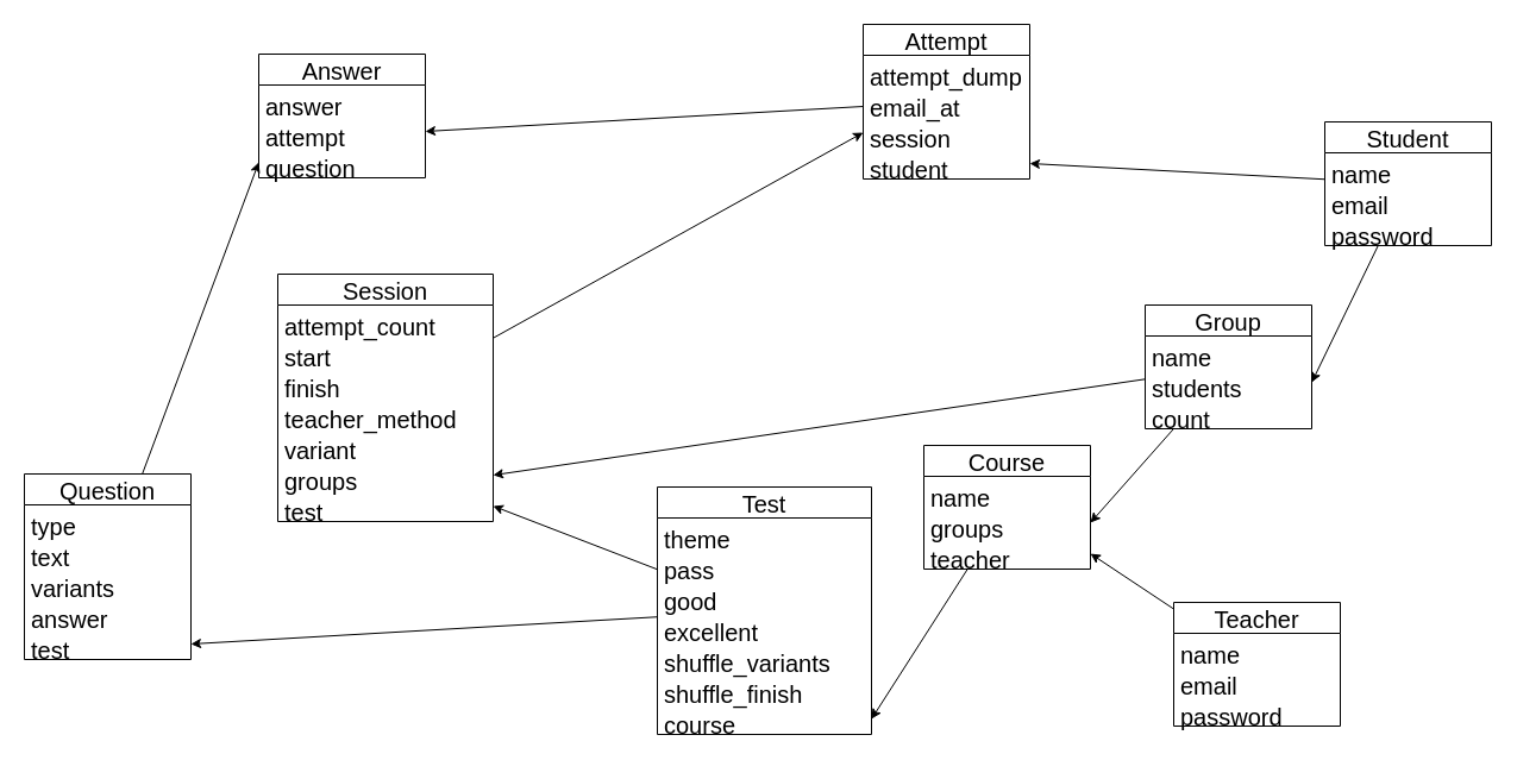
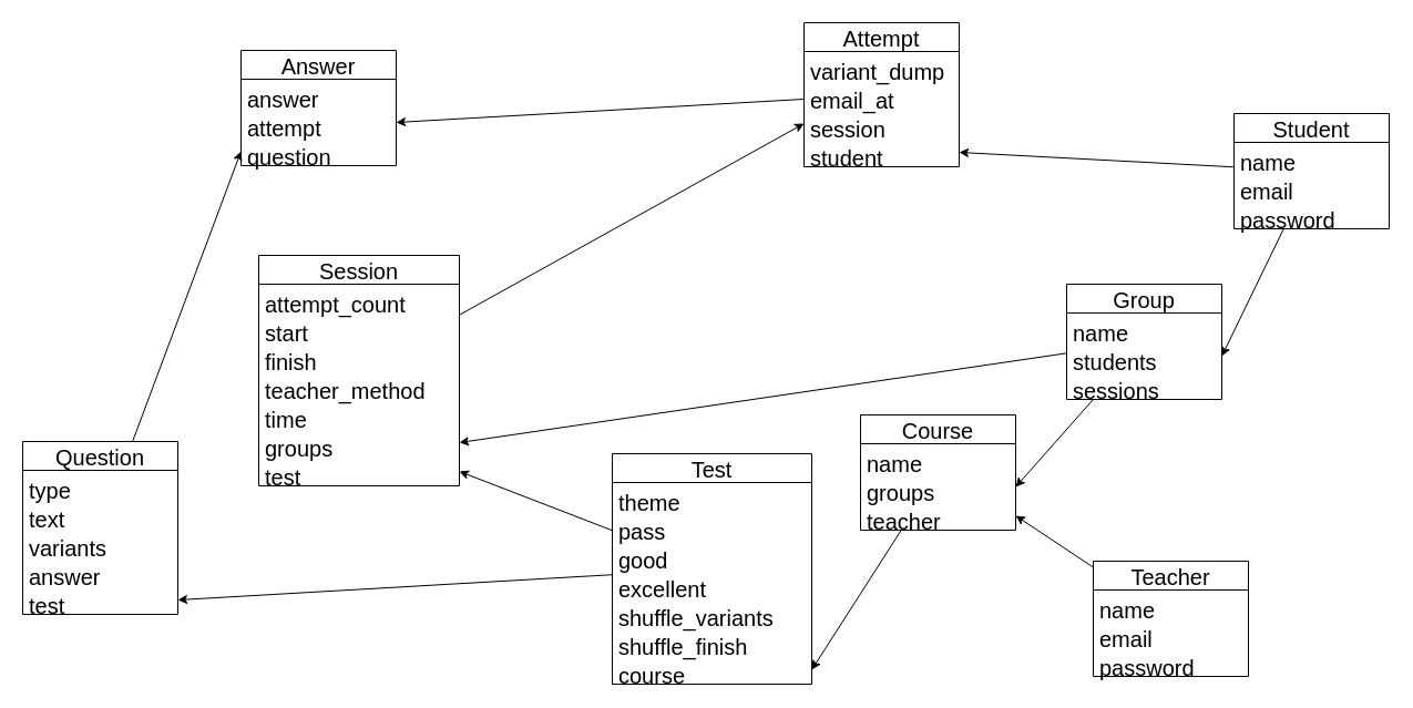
  <mxCell id="0" />
  <mxCell id="1" parent="0" />
  <mxCell id="2" style="edgeStyle=none;hachureGap=4;html=1;entryX=0;entryY=0.5;entryDx=0;entryDy=0;fontFamily=Helvetica;fontSize=16;labelBackgroundColor=none;fontColor=default;rounded=0;" parent="1" source="3" target="59" edge="1"><mxGeometry relative="1" as="geometry" /></mxCell>
  <mxCell id="3" value="Question" style="swimlane;fontStyle=0;childLayout=stackLayout;horizontal=1;startSize=26;fillColor=none;horizontalStack=0;resizeParent=1;resizeParentMax=0;resizeLast=0;collapsible=1;marginBottom=0;hachureGap=4;fontFamily=Helvetica;fontSize=20;labelBackgroundColor=none;rounded=0;" parent="1" vertex="1"><mxGeometry x="20" y="398" width="140" height="156" as="geometry" /></mxCell>
  <mxCell id="4" value="type" style="text;strokeColor=none;fillColor=none;align=left;verticalAlign=top;spacingLeft=4;spacingRight=4;overflow=hidden;rotatable=0;points=[[0,0.5],[1,0.5]];portConstraint=eastwest;hachureGap=4;fontFamily=Helvetica;fontSize=20;labelBackgroundColor=none;rounded=0;" parent="3" vertex="1"><mxGeometry y="26" width="140" height="26" as="geometry" /></mxCell>
  <mxCell id="5" value="text" style="text;strokeColor=none;fillColor=none;align=left;verticalAlign=top;spacingLeft=4;spacingRight=4;overflow=hidden;rotatable=0;points=[[0,0.5],[1,0.5]];portConstraint=eastwest;hachureGap=4;fontFamily=Helvetica;fontSize=20;labelBackgroundColor=none;rounded=0;" parent="3" vertex="1"><mxGeometry y="52" width="140" height="26" as="geometry" /></mxCell>
  <mxCell id="6" value="variants" style="text;strokeColor=none;fillColor=none;align=left;verticalAlign=top;spacingLeft=4;spacingRight=4;overflow=hidden;rotatable=0;points=[[0,0.5],[1,0.5]];portConstraint=eastwest;hachureGap=4;fontFamily=Helvetica;fontSize=20;labelBackgroundColor=none;rounded=0;" parent="3" vertex="1"><mxGeometry y="78" width="140" height="26" as="geometry" /></mxCell>
  <mxCell id="7" value="answer" style="text;strokeColor=none;fillColor=none;align=left;verticalAlign=top;spacingLeft=4;spacingRight=4;overflow=hidden;rotatable=0;points=[[0,0.5],[1,0.5]];portConstraint=eastwest;hachureGap=4;fontFamily=Helvetica;fontSize=20;labelBackgroundColor=none;rounded=0;" parent="3" vertex="1"><mxGeometry y="104" width="140" height="26" as="geometry" /></mxCell>
  <mxCell id="8" value="test" style="text;strokeColor=none;fillColor=none;align=left;verticalAlign=top;spacingLeft=4;spacingRight=4;overflow=hidden;rotatable=0;points=[[0,0.5],[1,0.5]];portConstraint=eastwest;hachureGap=4;fontFamily=Helvetica;fontSize=20;labelBackgroundColor=none;rounded=0;" parent="3" vertex="1"><mxGeometry y="130" width="140" height="26" as="geometry" /></mxCell>
  <mxCell id="9" style="edgeStyle=none;hachureGap=4;html=1;fontFamily=Helvetica;fontSize=16;entryX=1;entryY=0.5;entryDx=0;entryDy=0;labelBackgroundColor=none;fontColor=default;rounded=0;" parent="1" source="11" target="8" edge="1"><mxGeometry relative="1" as="geometry"><mxPoint x="498" y="695" as="targetPoint" /></mxGeometry></mxCell>
  <mxCell id="10" style="edgeStyle=none;hachureGap=4;html=1;entryX=1;entryY=0.5;entryDx=0;entryDy=0;fontFamily=Helvetica;fontSize=16;labelBackgroundColor=none;fontColor=default;rounded=0;" parent="1" source="11" target="49" edge="1"><mxGeometry relative="1" as="geometry" /></mxCell>
  <mxCell id="11" value="Test" style="swimlane;fontStyle=0;childLayout=stackLayout;horizontal=1;startSize=26;fillColor=none;horizontalStack=0;resizeParent=1;resizeParentMax=0;resizeLast=0;collapsible=1;marginBottom=0;hachureGap=4;fontFamily=Helvetica;fontSize=20;labelBackgroundColor=none;rounded=0;" parent="1" vertex="1"><mxGeometry x="552" y="409" width="180" height="208" as="geometry" /></mxCell>
  <mxCell id="12" value="theme" style="text;strokeColor=none;fillColor=none;align=left;verticalAlign=top;spacingLeft=4;spacingRight=4;overflow=hidden;rotatable=0;points=[[0,0.5],[1,0.5]];portConstraint=eastwest;hachureGap=4;fontFamily=Helvetica;fontSize=20;labelBackgroundColor=none;rounded=0;" parent="11" vertex="1"><mxGeometry y="26" width="180" height="26" as="geometry" /></mxCell>
  <mxCell id="13" value="pass" style="text;strokeColor=none;fillColor=none;align=left;verticalAlign=top;spacingLeft=4;spacingRight=4;overflow=hidden;rotatable=0;points=[[0,0.5],[1,0.5]];portConstraint=eastwest;hachureGap=4;fontFamily=Helvetica;fontSize=20;labelBackgroundColor=none;rounded=0;" parent="11" vertex="1"><mxGeometry y="52" width="180" height="26" as="geometry" /></mxCell>
  <mxCell id="14" value="good" style="text;strokeColor=none;fillColor=none;align=left;verticalAlign=top;spacingLeft=4;spacingRight=4;overflow=hidden;rotatable=0;points=[[0,0.5],[1,0.5]];portConstraint=eastwest;hachureGap=4;fontFamily=Helvetica;fontSize=20;labelBackgroundColor=none;rounded=0;" parent="11" vertex="1"><mxGeometry y="78" width="180" height="26" as="geometry" /></mxCell>
  <mxCell id="15" value="excellent" style="text;strokeColor=none;fillColor=none;align=left;verticalAlign=top;spacingLeft=4;spacingRight=4;overflow=hidden;rotatable=0;points=[[0,0.5],[1,0.5]];portConstraint=eastwest;hachureGap=4;fontFamily=Helvetica;fontSize=20;labelBackgroundColor=none;rounded=0;" parent="11" vertex="1"><mxGeometry y="104" width="180" height="26" as="geometry" /></mxCell>
  <mxCell id="16" value="shuffle_variants" style="text;strokeColor=none;fillColor=none;align=left;verticalAlign=top;spacingLeft=4;spacingRight=4;overflow=hidden;rotatable=0;points=[[0,0.5],[1,0.5]];portConstraint=eastwest;hachureGap=4;fontFamily=Helvetica;fontSize=20;labelBackgroundColor=none;rounded=0;" parent="11" vertex="1"><mxGeometry y="130" width="180" height="26" as="geometry" /></mxCell>
  <mxCell id="17" value="shuffle_finish" style="text;strokeColor=none;fillColor=none;align=left;verticalAlign=top;spacingLeft=4;spacingRight=4;overflow=hidden;rotatable=0;points=[[0,0.5],[1,0.5]];portConstraint=eastwest;hachureGap=4;fontFamily=Helvetica;fontSize=20;labelBackgroundColor=none;rounded=0;" parent="11" vertex="1"><mxGeometry y="156" width="180" height="26" as="geometry" /></mxCell>
  <mxCell id="18" value="course" style="text;strokeColor=none;fillColor=none;align=left;verticalAlign=top;spacingLeft=4;spacingRight=4;overflow=hidden;rotatable=0;points=[[0,0.5],[1,0.5]];portConstraint=eastwest;hachureGap=4;fontFamily=Helvetica;fontSize=20;labelBackgroundColor=none;rounded=0;" parent="11" vertex="1"><mxGeometry y="182" width="180" height="26" as="geometry" /></mxCell>
  <mxCell id="19" style="edgeStyle=none;hachureGap=4;html=1;entryX=1;entryY=0.5;entryDx=0;entryDy=0;fontFamily=Helvetica;fontSize=16;labelBackgroundColor=none;fontColor=default;rounded=0;" parent="1" source="20" target="18" edge="1"><mxGeometry relative="1" as="geometry" /></mxCell>
  <mxCell id="20" value="Course" style="swimlane;fontStyle=0;childLayout=stackLayout;horizontal=1;startSize=26;fillColor=none;horizontalStack=0;resizeParent=1;resizeParentMax=0;resizeLast=0;collapsible=1;marginBottom=0;hachureGap=4;fontFamily=Helvetica;fontSize=20;labelBackgroundColor=none;rounded=0;" parent="1" vertex="1"><mxGeometry x="776" y="374" width="140" height="104" as="geometry" /></mxCell>
  <mxCell id="21" value="name" style="text;strokeColor=none;fillColor=none;align=left;verticalAlign=top;spacingLeft=4;spacingRight=4;overflow=hidden;rotatable=0;points=[[0,0.5],[1,0.5]];portConstraint=eastwest;hachureGap=4;fontFamily=Helvetica;fontSize=20;labelBackgroundColor=none;rounded=0;" parent="20" vertex="1"><mxGeometry y="26" width="140" height="26" as="geometry" /></mxCell>
  <mxCell id="22" value="groups" style="text;strokeColor=none;fillColor=none;align=left;verticalAlign=top;spacingLeft=4;spacingRight=4;overflow=hidden;rotatable=0;points=[[0,0.5],[1,0.5]];portConstraint=eastwest;hachureGap=4;fontFamily=Helvetica;fontSize=20;labelBackgroundColor=none;rounded=0;" parent="20" vertex="1"><mxGeometry y="52" width="140" height="26" as="geometry" /></mxCell>
  <mxCell id="23" value="teacher" style="text;strokeColor=none;fillColor=none;align=left;verticalAlign=top;spacingLeft=4;spacingRight=4;overflow=hidden;rotatable=0;points=[[0,0.5],[1,0.5]];portConstraint=eastwest;hachureGap=4;fontFamily=Helvetica;fontSize=20;labelBackgroundColor=none;rounded=0;" parent="20" vertex="1"><mxGeometry y="78" width="140" height="26" as="geometry" /></mxCell>
  <mxCell id="24" style="edgeStyle=none;hachureGap=4;html=1;entryX=1;entryY=0.5;entryDx=0;entryDy=0;fontFamily=Helvetica;fontSize=16;labelBackgroundColor=none;fontColor=default;rounded=0;" parent="1" source="26" target="22" edge="1"><mxGeometry relative="1" as="geometry" /></mxCell>
  <mxCell id="25" style="edgeStyle=none;hachureGap=4;html=1;entryX=1;entryY=0.5;entryDx=0;entryDy=0;fontFamily=Helvetica;fontSize=16;labelBackgroundColor=none;fontColor=default;rounded=0;" parent="1" source="26" target="48" edge="1"><mxGeometry relative="1" as="geometry" /></mxCell>
  <mxCell id="26" value="Group" style="swimlane;fontStyle=0;childLayout=stackLayout;horizontal=1;startSize=26;fillColor=none;horizontalStack=0;resizeParent=1;resizeParentMax=0;resizeLast=0;collapsible=1;marginBottom=0;hachureGap=4;fontFamily=Helvetica;fontSize=20;labelBackgroundColor=none;rounded=0;" parent="1" vertex="1"><mxGeometry x="962" y="256" width="140" height="104" as="geometry" /></mxCell>
  <mxCell id="27" value="name" style="text;strokeColor=none;fillColor=none;align=left;verticalAlign=top;spacingLeft=4;spacingRight=4;overflow=hidden;rotatable=0;points=[[0,0.5],[1,0.5]];portConstraint=eastwest;hachureGap=4;fontFamily=Helvetica;fontSize=20;labelBackgroundColor=none;rounded=0;" parent="26" vertex="1"><mxGeometry y="26" width="140" height="26" as="geometry" /></mxCell>
  <mxCell id="28" value="students" style="text;strokeColor=none;fillColor=none;align=left;verticalAlign=top;spacingLeft=4;spacingRight=4;overflow=hidden;rotatable=0;points=[[0,0.5],[1,0.5]];portConstraint=eastwest;hachureGap=4;fontFamily=Helvetica;fontSize=20;labelBackgroundColor=none;rounded=0;" parent="26" vertex="1"><mxGeometry y="52" width="140" height="26" as="geometry" /></mxCell>
- <mxCell id="29" value="count" style="text;strokeColor=none;fillColor=none;align=left;verticalAlign=top;spacingLeft=4;spacingRight=4;overflow=hidden;rotatable=0;points=[[0,0.5],[1,0.5]];portConstraint=eastwest;hachureGap=4;fontFamily=Helvetica;fontSize=20;labelBackgroundColor=none;rounded=0;" parent="26" vertex="1"><mxGeometry y="78" width="140" height="26" as="geometry" /></mxCell>
+ <mxCell id="29" value="sessions" style="text;strokeColor=none;fillColor=none;align=left;verticalAlign=top;spacingLeft=4;spacingRight=4;overflow=hidden;rotatable=0;points=[[0,0.5],[1,0.5]];portConstraint=eastwest;hachureGap=4;fontFamily=Helvetica;fontSize=20;labelBackgroundColor=none;rounded=0;" parent="26" vertex="1"><mxGeometry y="78" width="140" height="26" as="geometry" /></mxCell>
  <mxCell id="30" style="edgeStyle=none;hachureGap=4;html=1;entryX=1;entryY=0.5;entryDx=0;entryDy=0;fontFamily=Helvetica;fontSize=16;labelBackgroundColor=none;fontColor=default;rounded=0;" parent="1" source="32" target="28" edge="1"><mxGeometry relative="1" as="geometry" /></mxCell>
  <mxCell id="31" style="edgeStyle=none;hachureGap=4;html=1;entryX=1;entryY=0.5;entryDx=0;entryDy=0;fontFamily=Helvetica;fontSize=16;labelBackgroundColor=none;fontColor=default;rounded=0;" parent="1" source="32" target="55" edge="1"><mxGeometry relative="1" as="geometry" /></mxCell>
  <mxCell id="32" value="Student" style="swimlane;fontStyle=0;childLayout=stackLayout;horizontal=1;startSize=26;fillColor=none;horizontalStack=0;resizeParent=1;resizeParentMax=0;resizeLast=0;collapsible=1;marginBottom=0;hachureGap=4;fontFamily=Helvetica;fontSize=20;labelBackgroundColor=none;rounded=0;" parent="1" vertex="1"><mxGeometry x="1113" y="102" width="140" height="104" as="geometry" /></mxCell>
  <mxCell id="33" value="name" style="text;strokeColor=none;fillColor=none;align=left;verticalAlign=top;spacingLeft=4;spacingRight=4;overflow=hidden;rotatable=0;points=[[0,0.5],[1,0.5]];portConstraint=eastwest;hachureGap=4;fontFamily=Helvetica;fontSize=20;labelBackgroundColor=none;rounded=0;" parent="32" vertex="1"><mxGeometry y="26" width="140" height="26" as="geometry" /></mxCell>
  <mxCell id="34" value="email" style="text;strokeColor=none;fillColor=none;align=left;verticalAlign=top;spacingLeft=4;spacingRight=4;overflow=hidden;rotatable=0;points=[[0,0.5],[1,0.5]];portConstraint=eastwest;hachureGap=4;fontFamily=Helvetica;fontSize=20;labelBackgroundColor=none;rounded=0;" parent="32" vertex="1"><mxGeometry y="52" width="140" height="26" as="geometry" /></mxCell>
  <mxCell id="35" value="password" style="text;strokeColor=none;fillColor=none;align=left;verticalAlign=top;spacingLeft=4;spacingRight=4;overflow=hidden;rotatable=0;points=[[0,0.5],[1,0.5]];portConstraint=eastwest;hachureGap=4;fontFamily=Helvetica;fontSize=20;labelBackgroundColor=none;rounded=0;" parent="32" vertex="1"><mxGeometry y="78" width="140" height="26" as="geometry" /></mxCell>
  <mxCell id="36" style="edgeStyle=none;hachureGap=4;html=1;entryX=1;entryY=0.5;entryDx=0;entryDy=0;fontFamily=Helvetica;fontSize=16;labelBackgroundColor=none;fontColor=default;rounded=0;" parent="1" source="37" target="23" edge="1"><mxGeometry relative="1" as="geometry" /></mxCell>
  <mxCell id="37" value="Teacher" style="swimlane;fontStyle=0;childLayout=stackLayout;horizontal=1;startSize=26;fillColor=none;horizontalStack=0;resizeParent=1;resizeParentMax=0;resizeLast=0;collapsible=1;marginBottom=0;hachureGap=4;fontFamily=Helvetica;fontSize=20;labelBackgroundColor=none;rounded=0;" parent="1" vertex="1"><mxGeometry x="986" y="506" width="140" height="104" as="geometry" /></mxCell>
  <mxCell id="38" value="name" style="text;strokeColor=none;fillColor=none;align=left;verticalAlign=top;spacingLeft=4;spacingRight=4;overflow=hidden;rotatable=0;points=[[0,0.5],[1,0.5]];portConstraint=eastwest;hachureGap=4;fontFamily=Helvetica;fontSize=20;labelBackgroundColor=none;rounded=0;" parent="37" vertex="1"><mxGeometry y="26" width="140" height="26" as="geometry" /></mxCell>
  <mxCell id="39" value="email" style="text;strokeColor=none;fillColor=none;align=left;verticalAlign=top;spacingLeft=4;spacingRight=4;overflow=hidden;rotatable=0;points=[[0,0.5],[1,0.5]];portConstraint=eastwest;hachureGap=4;fontFamily=Helvetica;fontSize=20;labelBackgroundColor=none;rounded=0;" parent="37" vertex="1"><mxGeometry y="52" width="140" height="26" as="geometry" /></mxCell>
  <mxCell id="40" value="password" style="text;strokeColor=none;fillColor=none;align=left;verticalAlign=top;spacingLeft=4;spacingRight=4;overflow=hidden;rotatable=0;points=[[0,0.5],[1,0.5]];portConstraint=eastwest;hachureGap=4;fontFamily=Helvetica;fontSize=20;labelBackgroundColor=none;rounded=0;" parent="37" vertex="1"><mxGeometry y="78" width="140" height="26" as="geometry" /></mxCell>
  <mxCell id="41" style="edgeStyle=none;hachureGap=4;html=1;entryX=0;entryY=0.5;entryDx=0;entryDy=0;fontFamily=Helvetica;fontSize=16;labelBackgroundColor=none;fontColor=default;rounded=0;" parent="1" source="42" target="54" edge="1"><mxGeometry relative="1" as="geometry" /></mxCell>
  <mxCell id="42" value="Session" style="swimlane;fontStyle=0;childLayout=stackLayout;horizontal=1;startSize=26;fillColor=none;horizontalStack=0;resizeParent=1;resizeParentMax=0;resizeLast=0;collapsible=1;marginBottom=0;hachureGap=4;fontFamily=Helvetica;fontSize=20;labelBackgroundColor=none;rounded=0;" parent="1" vertex="1"><mxGeometry x="233" y="230" width="181" height="208" as="geometry" /></mxCell>
  <mxCell id="43" value="attempt_count" style="text;strokeColor=none;fillColor=none;align=left;verticalAlign=top;spacingLeft=4;spacingRight=4;overflow=hidden;rotatable=0;points=[[0,0.5],[1,0.5]];portConstraint=eastwest;hachureGap=4;fontFamily=Helvetica;fontSize=20;labelBackgroundColor=none;rounded=0;" parent="42" vertex="1"><mxGeometry y="26" width="181" height="26" as="geometry" /></mxCell>
  <mxCell id="44" value="start" style="text;strokeColor=none;fillColor=none;align=left;verticalAlign=top;spacingLeft=4;spacingRight=4;overflow=hidden;rotatable=0;points=[[0,0.5],[1,0.5]];portConstraint=eastwest;hachureGap=4;fontFamily=Helvetica;fontSize=20;labelBackgroundColor=none;rounded=0;" parent="42" vertex="1"><mxGeometry y="52" width="181" height="26" as="geometry" /></mxCell>
  <mxCell id="45" value="finish" style="text;strokeColor=none;fillColor=none;align=left;verticalAlign=top;spacingLeft=4;spacingRight=4;overflow=hidden;rotatable=0;points=[[0,0.5],[1,0.5]];portConstraint=eastwest;hachureGap=4;fontFamily=Helvetica;fontSize=20;labelBackgroundColor=none;rounded=0;" parent="42" vertex="1"><mxGeometry y="78" width="181" height="26" as="geometry" /></mxCell>
  <mxCell id="46" value="teacher_method" style="text;strokeColor=none;fillColor=none;align=left;verticalAlign=top;spacingLeft=4;spacingRight=4;overflow=hidden;rotatable=0;points=[[0,0.5],[1,0.5]];portConstraint=eastwest;hachureGap=4;fontFamily=Helvetica;fontSize=20;labelBackgroundColor=none;rounded=0;" vertex="1" parent="42"><mxGeometry y="104" width="181" height="26" as="geometry" /></mxCell>
- <mxCell id="47" value="variant" style="text;strokeColor=none;fillColor=none;align=left;verticalAlign=top;spacingLeft=4;spacingRight=4;overflow=hidden;rotatable=0;points=[[0,0.5],[1,0.5]];portConstraint=eastwest;hachureGap=4;fontFamily=Helvetica;fontSize=20;labelBackgroundColor=none;rounded=0;" parent="42" vertex="1"><mxGeometry y="130" width="181" height="26" as="geometry" /></mxCell>
+ <mxCell id="47" value="time" style="text;strokeColor=none;fillColor=none;align=left;verticalAlign=top;spacingLeft=4;spacingRight=4;overflow=hidden;rotatable=0;points=[[0,0.5],[1,0.5]];portConstraint=eastwest;hachureGap=4;fontFamily=Helvetica;fontSize=20;labelBackgroundColor=none;rounded=0;" parent="42" vertex="1"><mxGeometry y="130" width="181" height="26" as="geometry" /></mxCell>
  <mxCell id="48" value="groups" style="text;strokeColor=none;fillColor=none;align=left;verticalAlign=top;spacingLeft=4;spacingRight=4;overflow=hidden;rotatable=0;points=[[0,0.5],[1,0.5]];portConstraint=eastwest;hachureGap=4;fontFamily=Helvetica;fontSize=20;labelBackgroundColor=none;rounded=0;" parent="42" vertex="1"><mxGeometry y="156" width="181" height="26" as="geometry" /></mxCell>
  <mxCell id="49" value="test" style="text;strokeColor=none;fillColor=none;align=left;verticalAlign=top;spacingLeft=4;spacingRight=4;overflow=hidden;rotatable=0;points=[[0,0.5],[1,0.5]];portConstraint=eastwest;hachureGap=4;fontFamily=Helvetica;fontSize=20;labelBackgroundColor=none;rounded=0;" parent="42" vertex="1"><mxGeometry y="182" width="181" height="26" as="geometry" /></mxCell>
  <mxCell id="50" style="edgeStyle=none;hachureGap=4;html=1;entryX=1;entryY=0.5;entryDx=0;entryDy=0;fontFamily=Helvetica;fontSize=16;labelBackgroundColor=none;fontColor=default;rounded=0;" parent="1" source="51" target="58" edge="1"><mxGeometry relative="1" as="geometry" /></mxCell>
  <mxCell id="51" value="Attempt" style="swimlane;fontStyle=0;childLayout=stackLayout;horizontal=1;startSize=26;fillColor=none;horizontalStack=0;resizeParent=1;resizeParentMax=0;resizeLast=0;collapsible=1;marginBottom=0;hachureGap=4;fontFamily=Helvetica;fontSize=20;labelBackgroundColor=none;rounded=0;" parent="1" vertex="1"><mxGeometry x="725" y="20" width="140" height="130" as="geometry" /></mxCell>
- <mxCell id="52" value="attempt_dump" style="text;strokeColor=none;fillColor=none;align=left;verticalAlign=top;spacingLeft=4;spacingRight=4;overflow=hidden;rotatable=0;points=[[0,0.5],[1,0.5]];portConstraint=eastwest;hachureGap=4;fontFamily=Helvetica;fontSize=20;labelBackgroundColor=none;rounded=0;" vertex="1" parent="51"><mxGeometry y="26" width="140" height="26" as="geometry" /></mxCell>
+ <mxCell id="52" value="variant_dump" style="text;strokeColor=none;fillColor=none;align=left;verticalAlign=top;spacingLeft=4;spacingRight=4;overflow=hidden;rotatable=0;points=[[0,0.5],[1,0.5]];portConstraint=eastwest;hachureGap=4;fontFamily=Helvetica;fontSize=20;labelBackgroundColor=none;rounded=0;" vertex="1" parent="51"><mxGeometry y="26" width="140" height="26" as="geometry" /></mxCell>
  <mxCell id="53" value="email_at" style="text;strokeColor=none;fillColor=none;align=left;verticalAlign=top;spacingLeft=4;spacingRight=4;overflow=hidden;rotatable=0;points=[[0,0.5],[1,0.5]];portConstraint=eastwest;hachureGap=4;fontFamily=Helvetica;fontSize=20;labelBackgroundColor=none;rounded=0;" parent="51" vertex="1"><mxGeometry y="52" width="140" height="26" as="geometry" /></mxCell>
  <mxCell id="54" value="session" style="text;strokeColor=none;fillColor=none;align=left;verticalAlign=top;spacingLeft=4;spacingRight=4;overflow=hidden;rotatable=0;points=[[0,0.5],[1,0.5]];portConstraint=eastwest;hachureGap=4;fontFamily=Helvetica;fontSize=20;labelBackgroundColor=none;rounded=0;" parent="51" vertex="1"><mxGeometry y="78" width="140" height="26" as="geometry" /></mxCell>
  <mxCell id="55" value="student" style="text;strokeColor=none;fillColor=none;align=left;verticalAlign=top;spacingLeft=4;spacingRight=4;overflow=hidden;rotatable=0;points=[[0,0.5],[1,0.5]];portConstraint=eastwest;hachureGap=4;fontFamily=Helvetica;fontSize=20;labelBackgroundColor=none;rounded=0;" parent="51" vertex="1"><mxGeometry y="104" width="140" height="26" as="geometry" /></mxCell>
  <mxCell id="56" value="Answer" style="swimlane;fontStyle=0;childLayout=stackLayout;horizontal=1;startSize=26;fillColor=none;horizontalStack=0;resizeParent=1;resizeParentMax=0;resizeLast=0;collapsible=1;marginBottom=0;hachureGap=4;fontFamily=Helvetica;fontSize=20;labelBackgroundColor=none;rounded=0;" parent="1" vertex="1"><mxGeometry x="217" y="45" width="140" height="104" as="geometry" /></mxCell>
  <mxCell id="57" value="answer" style="text;strokeColor=none;fillColor=none;align=left;verticalAlign=top;spacingLeft=4;spacingRight=4;overflow=hidden;rotatable=0;points=[[0,0.5],[1,0.5]];portConstraint=eastwest;hachureGap=4;fontFamily=Helvetica;fontSize=20;labelBackgroundColor=none;rounded=0;" parent="56" vertex="1"><mxGeometry y="26" width="140" height="26" as="geometry" /></mxCell>
  <mxCell id="58" value="attempt" style="text;strokeColor=none;fillColor=none;align=left;verticalAlign=top;spacingLeft=4;spacingRight=4;overflow=hidden;rotatable=0;points=[[0,0.5],[1,0.5]];portConstraint=eastwest;hachureGap=4;fontFamily=Helvetica;fontSize=20;labelBackgroundColor=none;rounded=0;" parent="56" vertex="1"><mxGeometry y="52" width="140" height="26" as="geometry" /></mxCell>
  <mxCell id="59" value="question" style="text;strokeColor=none;fillColor=none;align=left;verticalAlign=top;spacingLeft=4;spacingRight=4;overflow=hidden;rotatable=0;points=[[0,0.5],[1,0.5]];portConstraint=eastwest;hachureGap=4;fontFamily=Helvetica;fontSize=20;labelBackgroundColor=none;rounded=0;" parent="56" vertex="1"><mxGeometry y="78" width="140" height="26" as="geometry" /></mxCell>
